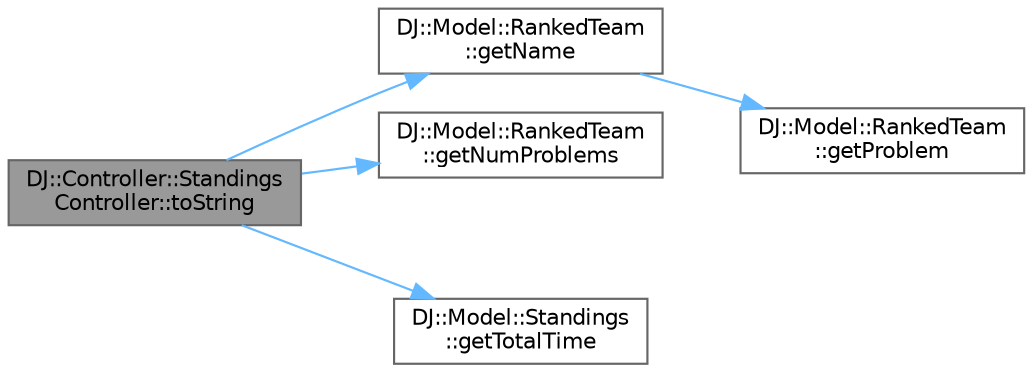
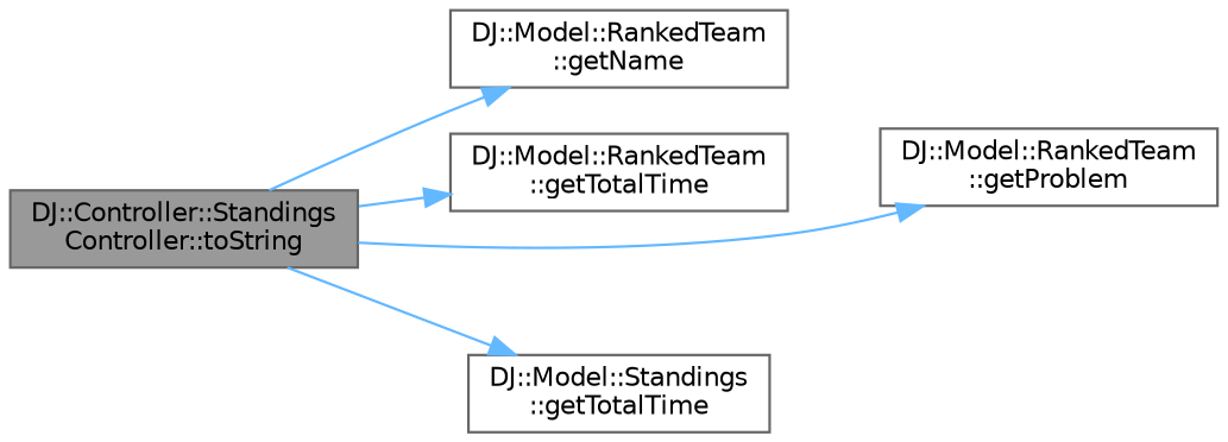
  digraph {
    fontname="DejaVu Sans"
    rankdir=LR
    node [color=grey40 fillcolor=white fontname="DejaVu Sans" fontsize=10 shape=box style=filled]
    edge [color=steelblue1 fontname="DejaVu Sans" fontsize=10 labelfontname=Helvetica labelfontsize=10 style=solid]
    n1 [color=gray40 fillcolor=grey60 fontcolor=black height=0.2 label="DJ::Controller::Standings\lController::toString" width=0.4]
    n2 [height=0.2 label="DJ::Model::RankedTeam\l::getName" width=0.4]
-   n3 [height=0.2 label="DJ::Model::RankedTeam\l::getNumProblems" width=0.4]
+   n3 [height=0.2 label="DJ::Model::RankedTeam\l::getTotalTime" width=0.4]
    n4 [height=0.2 label="DJ::Model::RankedTeam\l::getProblem" width=0.4]
    n5 [height=0.2 label="DJ::Model::Standings\l::getTotalTime" width=0.4]
    n1 -> n2
    n1 -> n3
-   n2 -> n4
+   n1 -> n4
    n1 -> n5
  }
